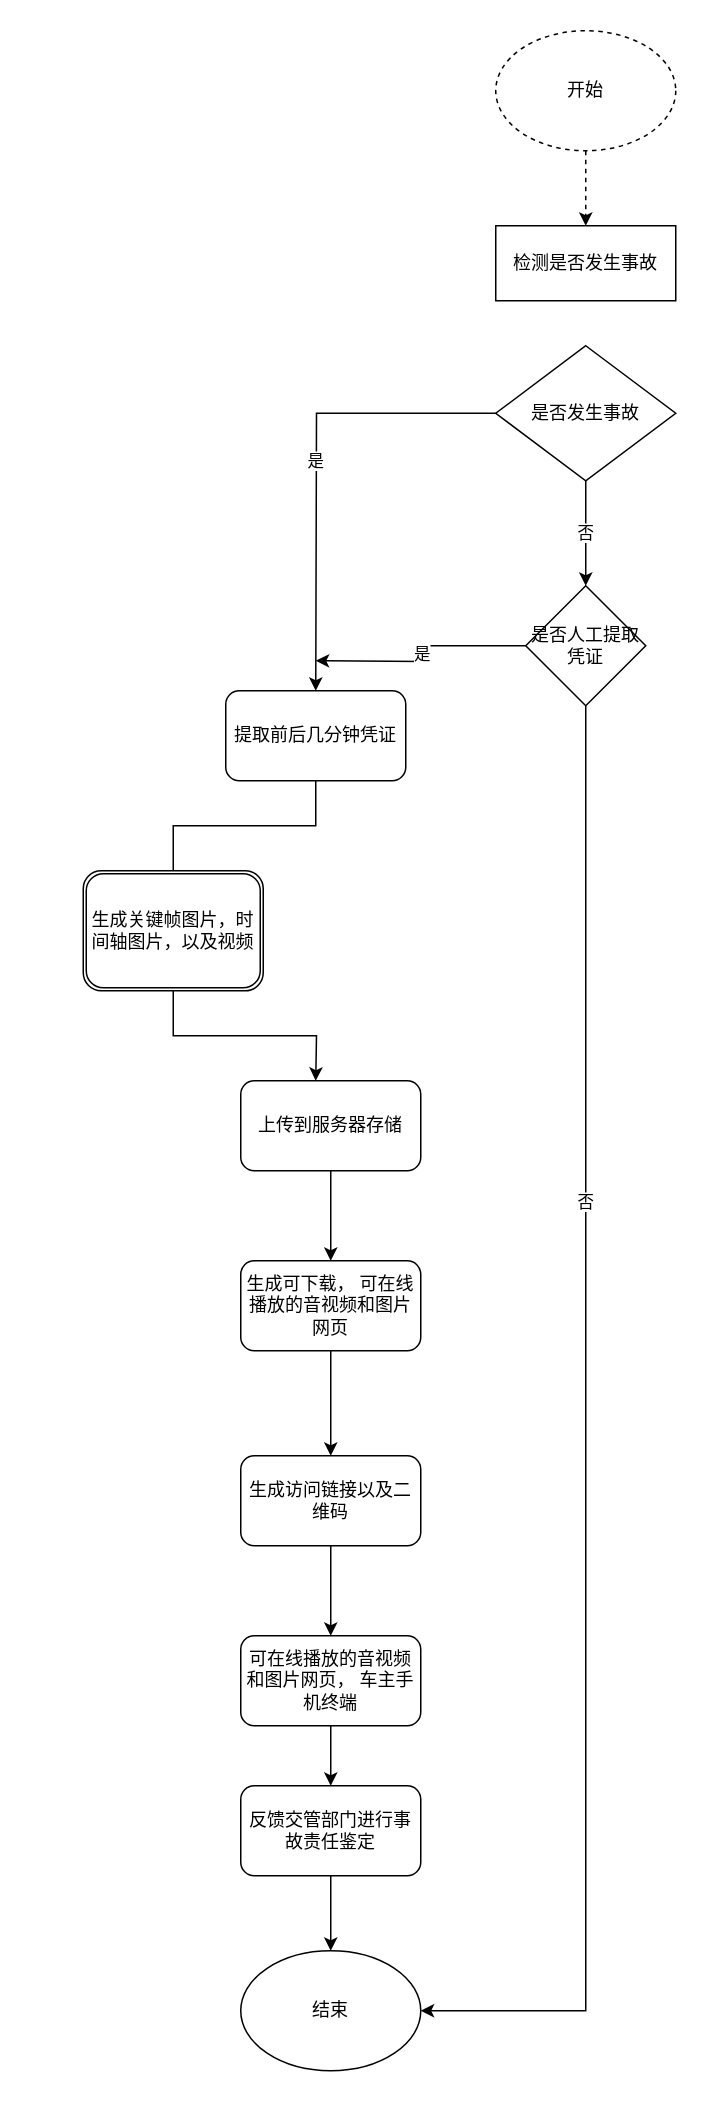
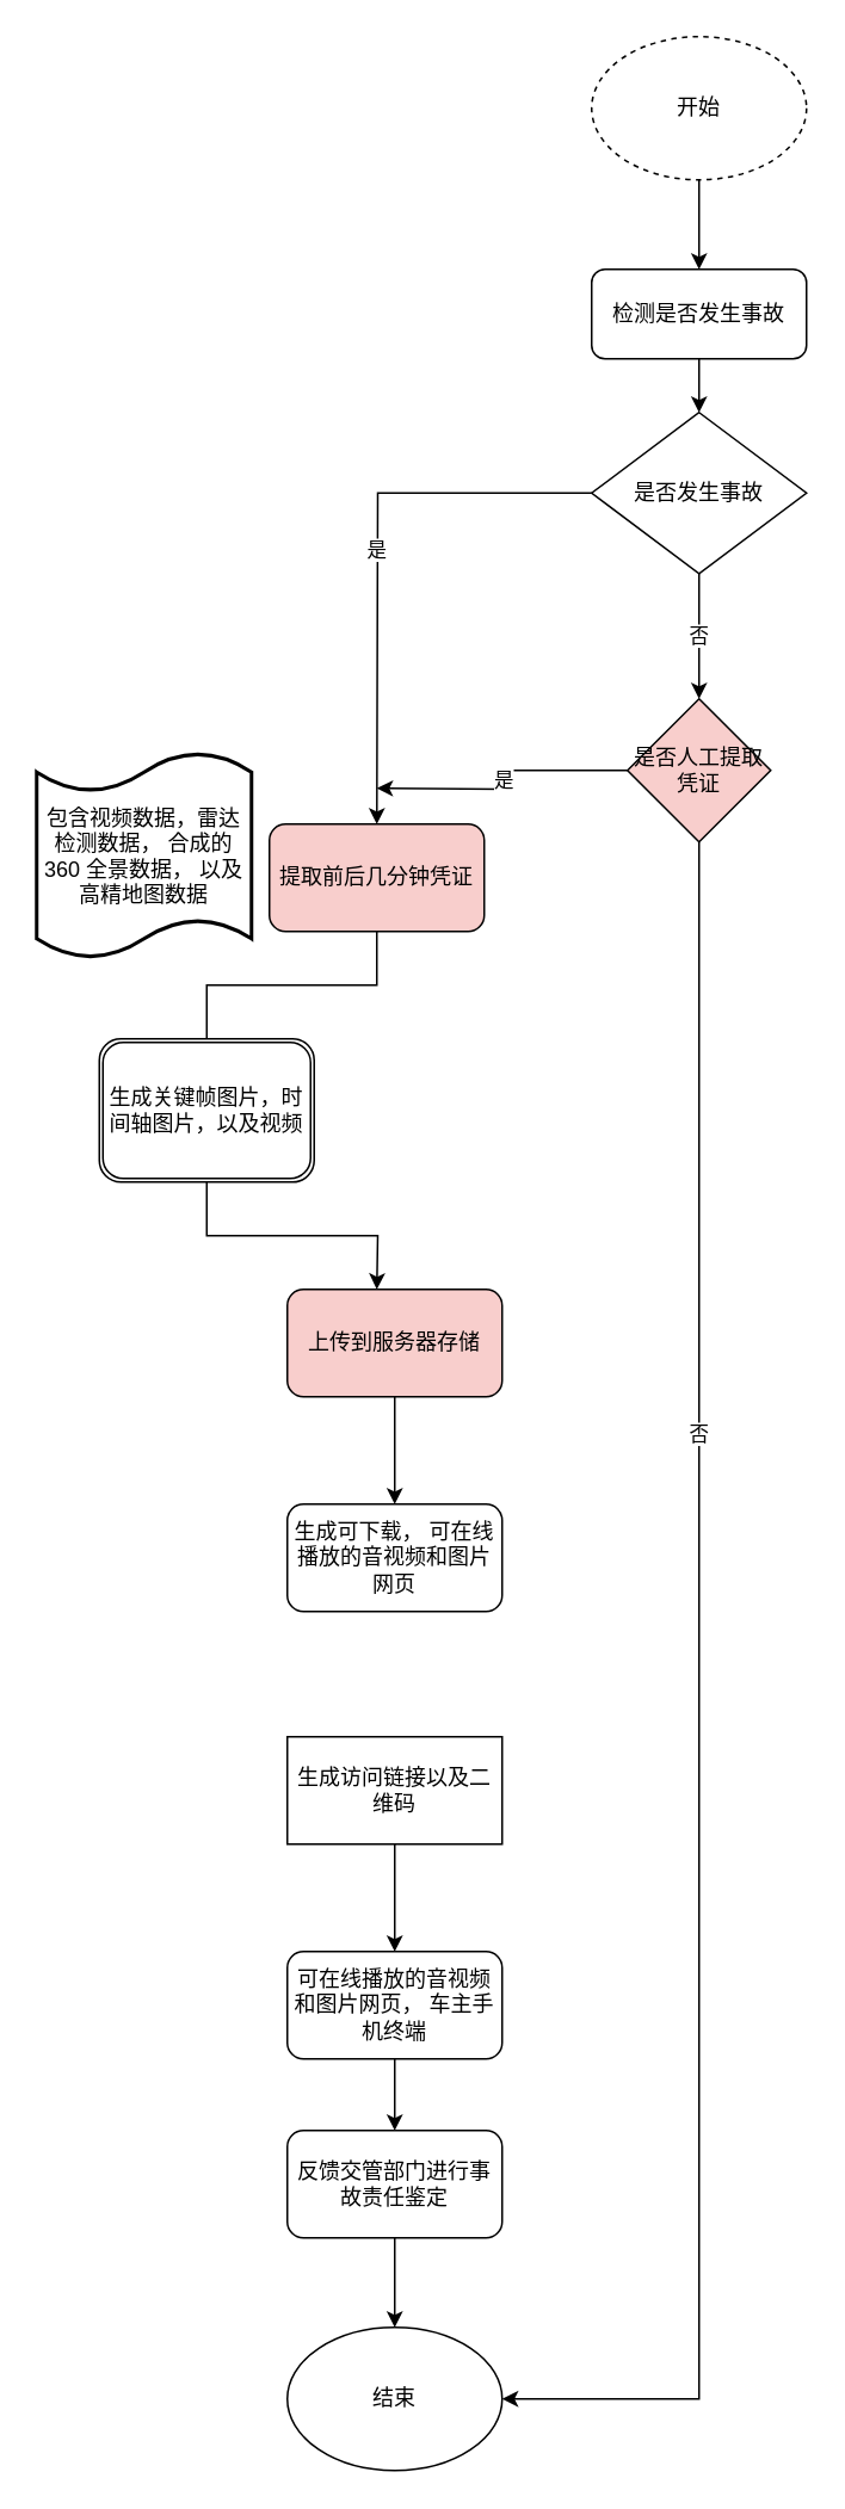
  <mxCell id="0" />
  <mxCell id="1" parent="0" />
- <mxCell id="2" style="edgeStyle=orthogonalEdgeStyle;rounded=0;orthogonalLoop=1;jettySize=auto;html=1;exitX=0.5;exitY=1;exitDx=0;exitDy=0;entryX=0.5;entryY=0;entryDx=0;entryDy=0;dashed=1;" edge="1" parent="1" source="3" target="5"><mxGeometry relative="1" as="geometry"><mxPoint x="390" y="180" as="targetPoint" /></mxGeometry></mxCell>
+ <mxCell id="2" style="edgeStyle=orthogonalEdgeStyle;rounded=0;orthogonalLoop=1;jettySize=auto;html=1;exitX=0.5;exitY=1;exitDx=0;exitDy=0;entryX=0.5;entryY=0;entryDx=0;entryDy=0;" edge="1" parent="1" source="3" target="5"><mxGeometry relative="1" as="geometry"><mxPoint x="390" y="180" as="targetPoint" /></mxGeometry></mxCell>
  <mxCell id="3" value="开始" style="ellipse;whiteSpace=wrap;html=1;dashed=1;" vertex="1" parent="1"><mxGeometry x="330" y="20" width="120" height="80" as="geometry" /></mxCell>
- <mxCell id="5" value="检测是否发生事故" style="whiteSpace=wrap;html=1;rounded=0;" vertex="1" parent="1"><mxGeometry x="330" y="150" width="120" height="50" as="geometry" /></mxCell>
+ <mxCell id="4" style="edgeStyle=orthogonalEdgeStyle;rounded=0;orthogonalLoop=1;jettySize=auto;html=1;exitX=0.5;exitY=1;exitDx=0;exitDy=0;entryX=0.5;entryY=0;entryDx=0;entryDy=0;" edge="1" parent="1" source="5" target="8"><mxGeometry relative="1" as="geometry" /></mxCell>
+ <mxCell id="5" value="检测是否发生事故" style="rounded=1;whiteSpace=wrap;html=1;" vertex="1" parent="1"><mxGeometry x="330" y="150" width="120" height="50" as="geometry" /></mxCell>
  <mxCell id="6" value="是" style="edgeStyle=orthogonalEdgeStyle;rounded=0;orthogonalLoop=1;jettySize=auto;html=1;exitX=0;exitY=0.5;exitDx=0;exitDy=0;" edge="1" parent="1" source="8"><mxGeometry relative="1" as="geometry"><mxPoint x="210" y="460" as="targetPoint" /></mxGeometry></mxCell>
  <mxCell id="7" value="否" style="edgeStyle=orthogonalEdgeStyle;rounded=0;orthogonalLoop=1;jettySize=auto;html=1;exitX=0.5;exitY=1;exitDx=0;exitDy=0;" edge="1" parent="1" source="8"><mxGeometry relative="1" as="geometry"><mxPoint x="390" y="390" as="targetPoint" /></mxGeometry></mxCell>
  <mxCell id="8" value="是否发生事故" style="rhombus;whiteSpace=wrap;html=1;" vertex="1" parent="1"><mxGeometry x="330" y="230" width="120" height="90" as="geometry" /></mxCell>
  <mxCell id="9" value="是" style="edgeStyle=orthogonalEdgeStyle;rounded=0;orthogonalLoop=1;jettySize=auto;html=1;" edge="1" parent="1" source="12"><mxGeometry relative="1" as="geometry"><mxPoint x="210" y="440" as="targetPoint" /></mxGeometry></mxCell>
  <mxCell id="10" style="edgeStyle=orthogonalEdgeStyle;rounded=0;orthogonalLoop=1;jettySize=auto;html=1;exitX=0.5;exitY=1;exitDx=0;exitDy=0;" edge="1" parent="1" source="12" target="28"><mxGeometry relative="1" as="geometry"><Array as="points"><mxPoint x="390" y="1340" /></Array></mxGeometry></mxCell>
  <mxCell id="11" value="否" style="edgeLabel;html=1;align=center;verticalAlign=middle;resizable=0;points=[];" vertex="1" connectable="0" parent="10"><mxGeometry x="-0.327" y="-1" relative="1" as="geometry"><mxPoint as="offset" /></mxGeometry></mxCell>
- <mxCell id="12" value="是否人工提取凭证" style="rhombus;whiteSpace=wrap;html=1;" vertex="1" parent="1"><mxGeometry x="350" y="390" width="80" height="80" as="geometry" /></mxCell>
- <mxCell id="13" value="提取前后几分钟凭证" style="rounded=1;whiteSpace=wrap;html=1;" vertex="1" parent="1"><mxGeometry x="150" y="460" width="120" height="60" as="geometry" /></mxCell>
+ <mxCell id="12" value="是否人工提取凭证" style="rhombus;whiteSpace=wrap;html=1;fillColor=#f8cecc;" vertex="1" parent="1"><mxGeometry x="350" y="390" width="80" height="80" as="geometry" /></mxCell>
+ <mxCell id="13" value="提取前后几分钟凭证" style="rounded=1;whiteSpace=wrap;html=1;fillColor=#f8cecc;" vertex="1" parent="1"><mxGeometry x="150" y="460" width="120" height="60" as="geometry" /></mxCell>
+ <mxCell id="14" value="包含视频数据，雷达检测数据， 合成的 360 全景数据， 以及高精地图数据" style="shape=tape;whiteSpace=wrap;html=1;strokeWidth=2;size=0.19" vertex="1" parent="1"><mxGeometry x="20" y="420" width="120" height="115" as="geometry" /></mxCell>
  <mxCell id="15" style="edgeStyle=orthogonalEdgeStyle;rounded=0;orthogonalLoop=1;jettySize=auto;html=1;exitX=0.5;exitY=1;exitDx=0;exitDy=0;" edge="1" parent="1" source="16"><mxGeometry relative="1" as="geometry"><mxPoint x="210" y="720" as="targetPoint" /></mxGeometry></mxCell>
  <mxCell id="16" value="生成关键帧图片，时间轴图片，以及视频" style="shape=ext;double=1;rounded=1;whiteSpace=wrap;html=1;" vertex="1" parent="1"><mxGeometry x="55" y="580" width="120" height="80" as="geometry" /></mxCell>
  <mxCell id="17" value="" style="edgeStyle=orthogonalEdgeStyle;rounded=0;orthogonalLoop=1;jettySize=auto;html=1;exitX=0.5;exitY=1;exitDx=0;exitDy=0;endArrow=none;" edge="1" parent="1" source="13" target="16"><mxGeometry relative="1" as="geometry"><mxPoint x="210" y="590" as="targetPoint" /><mxPoint x="210" y="520" as="sourcePoint" /></mxGeometry></mxCell>
  <mxCell id="18" style="edgeStyle=orthogonalEdgeStyle;rounded=0;orthogonalLoop=1;jettySize=auto;html=1;exitX=0.5;exitY=1;exitDx=0;exitDy=0;" edge="1" parent="1" source="19"><mxGeometry relative="1" as="geometry"><mxPoint x="220" y="840" as="targetPoint" /></mxGeometry></mxCell>
- <mxCell id="19" value="上传到服务器存储" style="rounded=1;whiteSpace=wrap;html=1;" vertex="1" parent="1"><mxGeometry x="160" y="720" width="120" height="60" as="geometry" /></mxCell>
+ <mxCell id="19" value="上传到服务器存储" style="rounded=1;whiteSpace=wrap;html=1;fillColor=#f8cecc;" vertex="1" parent="1"><mxGeometry x="160" y="720" width="120" height="60" as="geometry" /></mxCell>
  <mxCell id="20" style="edgeStyle=orthogonalEdgeStyle;rounded=0;orthogonalLoop=1;jettySize=auto;html=1;exitX=0.5;exitY=1;exitDx=0;exitDy=0;entryX=0.5;entryY=0;entryDx=0;entryDy=0;" edge="1" parent="1" source="21" target="25"><mxGeometry relative="1" as="geometry"><mxPoint x="220" y="1130" as="targetPoint" /></mxGeometry></mxCell>
- <mxCell id="21" value="生成访问链接以及二维码" style="rounded=1;whiteSpace=wrap;html=1;" vertex="1" parent="1"><mxGeometry x="160" y="970" width="120" height="60" as="geometry" /></mxCell>
- <mxCell id="22" style="edgeStyle=orthogonalEdgeStyle;rounded=0;orthogonalLoop=1;jettySize=auto;html=1;exitX=0.5;exitY=1;exitDx=0;exitDy=0;entryX=0.5;entryY=0;entryDx=0;entryDy=0;" edge="1" parent="1" source="23" target="21"><mxGeometry relative="1" as="geometry" /></mxCell>
+ <mxCell id="21" value="生成访问链接以及二维码" style="whiteSpace=wrap;html=1;rounded=0;" vertex="1" parent="1"><mxGeometry x="160" y="970" width="120" height="60" as="geometry" /></mxCell>
  <mxCell id="23" value="生成可下载， 可在线播放的音视频和图片网页" style="rounded=1;whiteSpace=wrap;html=1;" vertex="1" parent="1"><mxGeometry x="160" y="840" width="120" height="60" as="geometry" /></mxCell>
  <mxCell id="24" style="edgeStyle=orthogonalEdgeStyle;rounded=0;orthogonalLoop=1;jettySize=auto;html=1;exitX=0.5;exitY=1;exitDx=0;exitDy=0;" edge="1" parent="1" source="25"><mxGeometry relative="1" as="geometry"><mxPoint x="220" y="1190" as="targetPoint" /></mxGeometry></mxCell>
  <mxCell id="25" value="可在线播放的音视频和图片网页， 车主手机终端" style="rounded=1;whiteSpace=wrap;html=1;" vertex="1" parent="1"><mxGeometry x="160" y="1090" width="120" height="60" as="geometry" /></mxCell>
  <mxCell id="26" style="edgeStyle=orthogonalEdgeStyle;rounded=0;orthogonalLoop=1;jettySize=auto;html=1;exitX=0.5;exitY=1;exitDx=0;exitDy=0;" edge="1" parent="1" source="27"><mxGeometry relative="1" as="geometry"><mxPoint x="220" y="1300" as="targetPoint" /></mxGeometry></mxCell>
  <mxCell id="27" value="反馈交管部门进行事故责任鉴定" style="rounded=1;whiteSpace=wrap;html=1;" vertex="1" parent="1"><mxGeometry x="160" y="1190" width="120" height="60" as="geometry" /></mxCell>
  <mxCell id="28" value="结束" style="ellipse;whiteSpace=wrap;html=1;" vertex="1" parent="1"><mxGeometry x="160" y="1300" width="120" height="80" as="geometry" /></mxCell>
